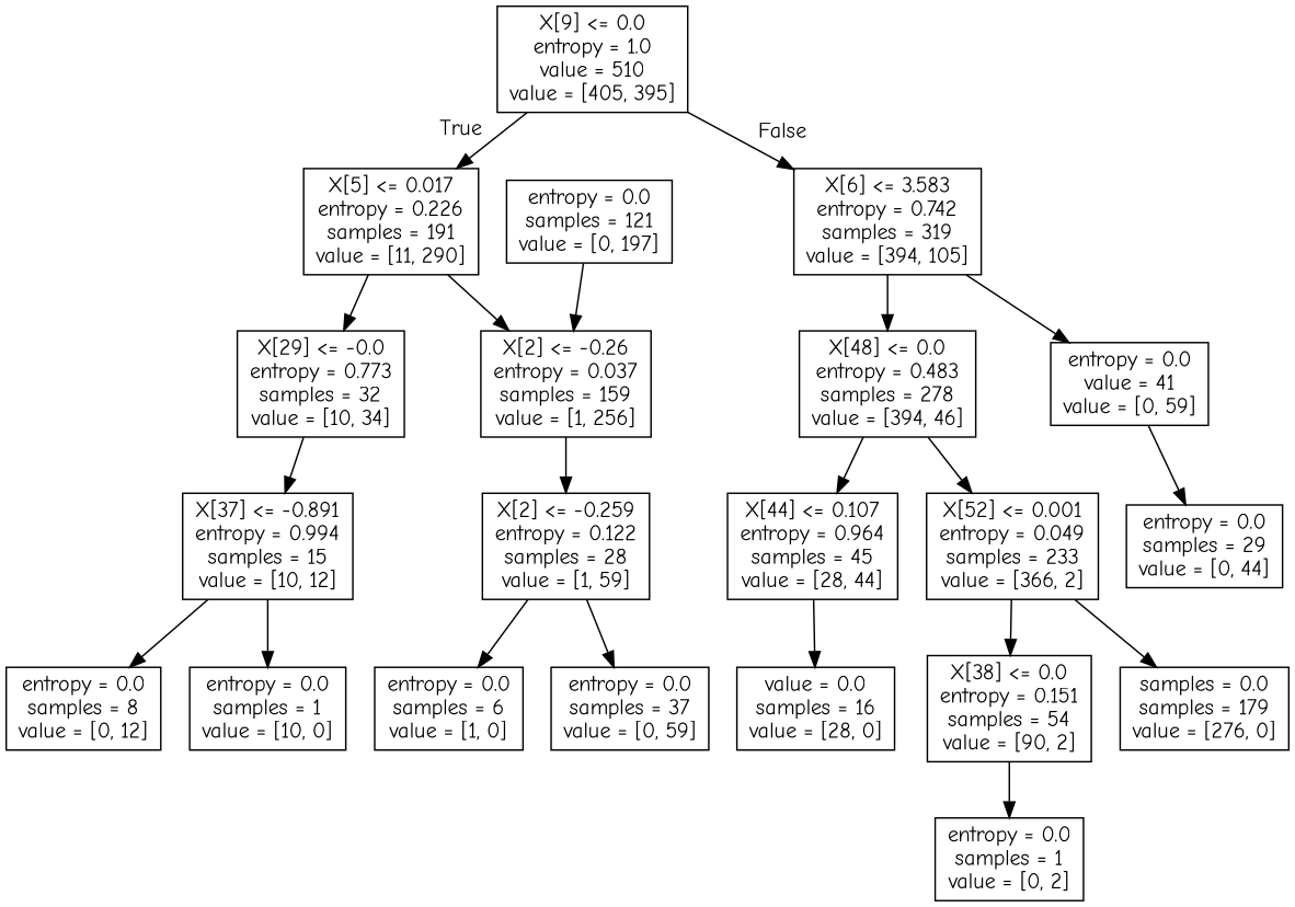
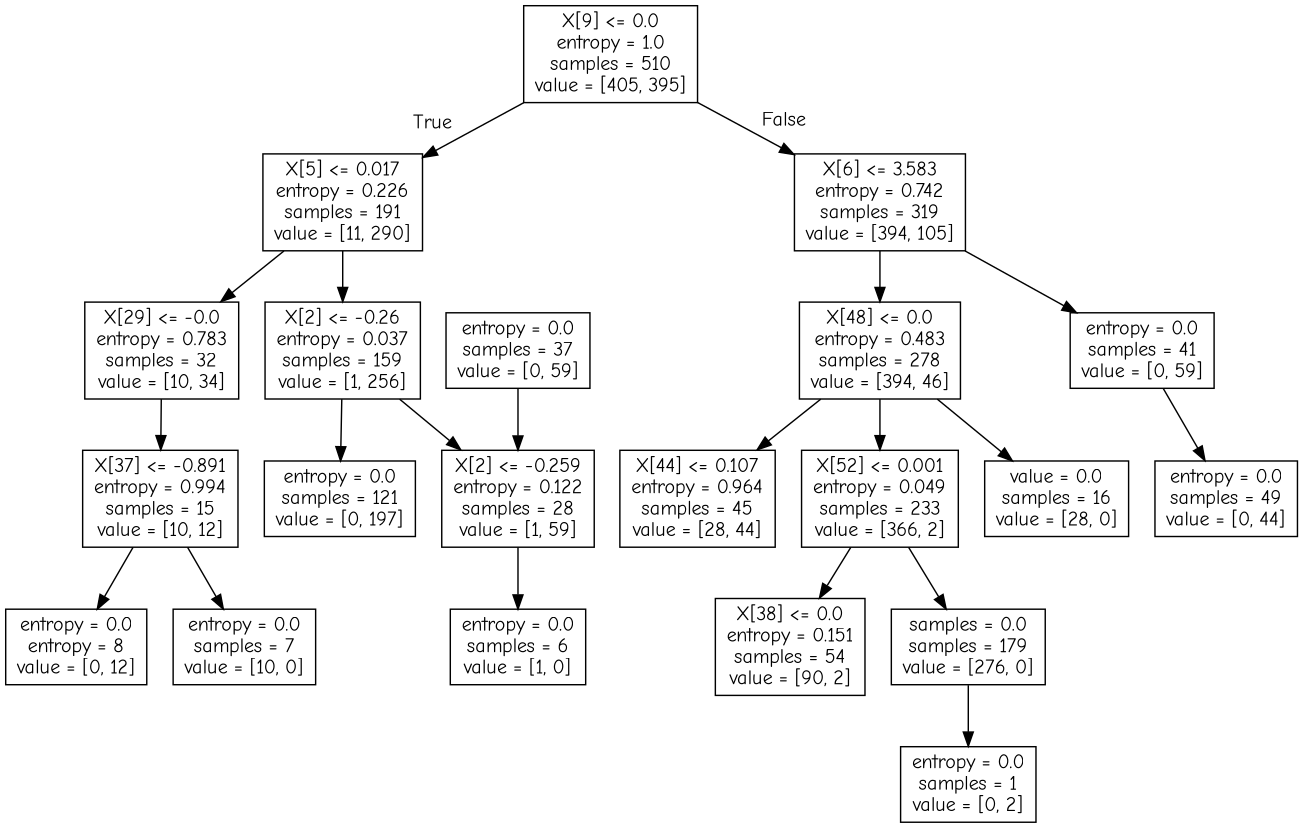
  digraph {
    fontname="Comic Neue"
    node [fontname="Comic Neue" shape=box]
    edge [fontname="Comic Neue"]
-   n1 [label="X[9] <= 0.0\nentropy = 1.0\nvalue = 510\nvalue = [405, 395]"]
+   n1 [label="X[9] <= 0.0\nentropy = 1.0\nsamples = 510\nvalue = [405, 395]"]
    n2 [label="X[5] <= 0.017\nentropy = 0.226\nsamples = 191\nvalue = [11, 290]"]
    n3 [label="X[6] <= 3.583\nentropy = 0.742\nsamples = 319\nvalue = [394, 105]"]
-   n4 [label="X[29] <= -0.0\nentropy = 0.773\nsamples = 32\nvalue = [10, 34]"]
+   n4 [label="X[29] <= -0.0\nentropy = 0.783\nsamples = 32\nvalue = [10, 34]"]
    n5 [label="X[2] <= -0.26\nentropy = 0.037\nsamples = 159\nvalue = [1, 256]"]
    n6 [label="X[48] <= 0.0\nentropy = 0.483\nsamples = 278\nvalue = [394, 46]"]
-   n7 [label="entropy = 0.0\nvalue = 41\nvalue = [0, 59]"]
+   n7 [label="entropy = 0.0\nsamples = 41\nvalue = [0, 59]"]
    n8 [label="X[37] <= -0.891\nentropy = 0.994\nsamples = 15\nvalue = [10, 12]"]
    n9 [label="entropy = 0.0\nsamples = 121\nvalue = [0, 197]"]
    n10 [label="X[2] <= -0.259\nentropy = 0.122\nsamples = 28\nvalue = [1, 59]"]
-   n11 [label="entropy = 0.0\nsamples = 8\nvalue = [0, 12]"]
-   n12 [label="entropy = 0.0\nsamples = 1\nvalue = [10, 0]"]
+   n11 [label="entropy = 0.0\nentropy = 8\nvalue = [0, 12]"]
+   n12 [label="entropy = 0.0\nsamples = 7\nvalue = [10, 0]"]
    n13 [label="entropy = 0.0\nsamples = 6\nvalue = [1, 0]"]
    n14 [label="entropy = 0.0\nsamples = 37\nvalue = [0, 59]"]
    n15 [label="X[44] <= 0.107\nentropy = 0.964\nsamples = 45\nvalue = [28, 44]"]
    n16 [label="X[52] <= 0.001\nentropy = 0.049\nsamples = 233\nvalue = [366, 2]"]
-   n17 [label="entropy = 0.0\nsamples = 29\nvalue = [0, 44]"]
+   n17 [label="entropy = 0.0\nsamples = 49\nvalue = [0, 44]"]
    n18 [label="value = 0.0\nsamples = 16\nvalue = [28, 0]"]
    n19 [label="X[38] <= 0.0\nentropy = 0.151\nsamples = 54\nvalue = [90, 2]"]
    n20 [label="samples = 0.0\nsamples = 179\nvalue = [276, 0]"]
    n21 [label="entropy = 0.0\nsamples = 1\nvalue = [0, 2]"]
    n1 -> n2 [headlabel=True labelangle=45 labeldistance=2.5]
    n1 -> n3 [headlabel=False labelangle=-45 labeldistance=2.5]
    n2 -> n4
    n2 -> n5
    n3 -> n6
    n3 -> n7
    n4 -> n8
-   n9 -> n5
+   n5 -> n9
    n5 -> n10
    n6 -> n15
    n6 -> n16
    n7 -> n17
    n8 -> n11
    n8 -> n12
    n10 -> n13
-   n10 -> n14
-   n15 -> n18
+   n14 -> n10
+   n6 -> n18
    n16 -> n19
    n16 -> n20
-   n19 -> n21
+   n20 -> n21
  }
